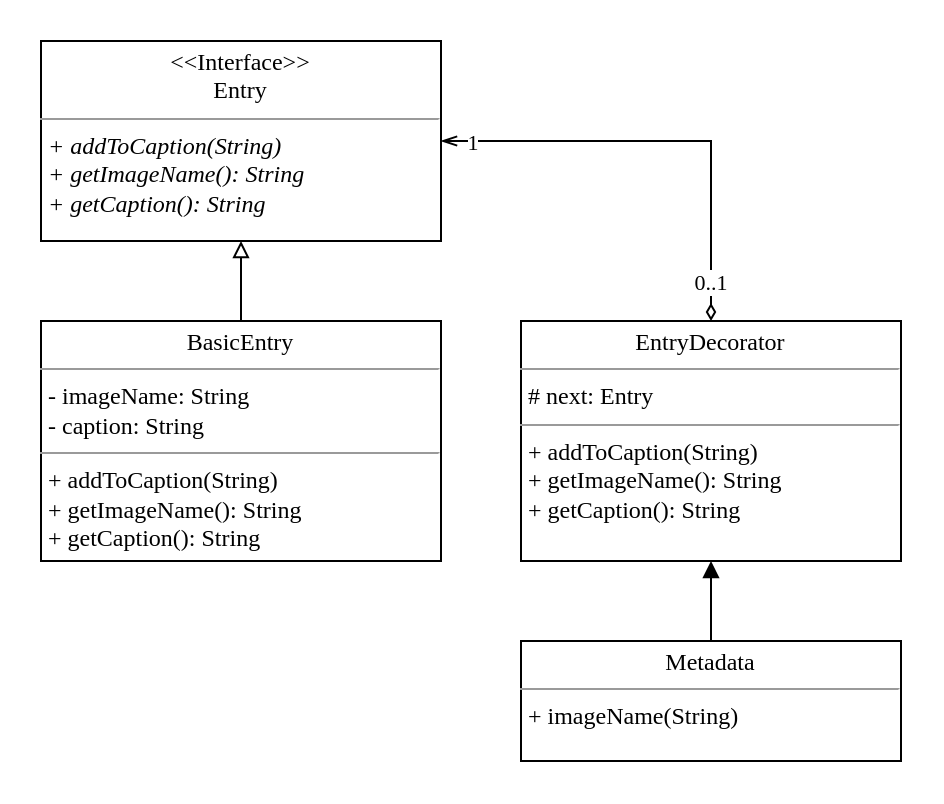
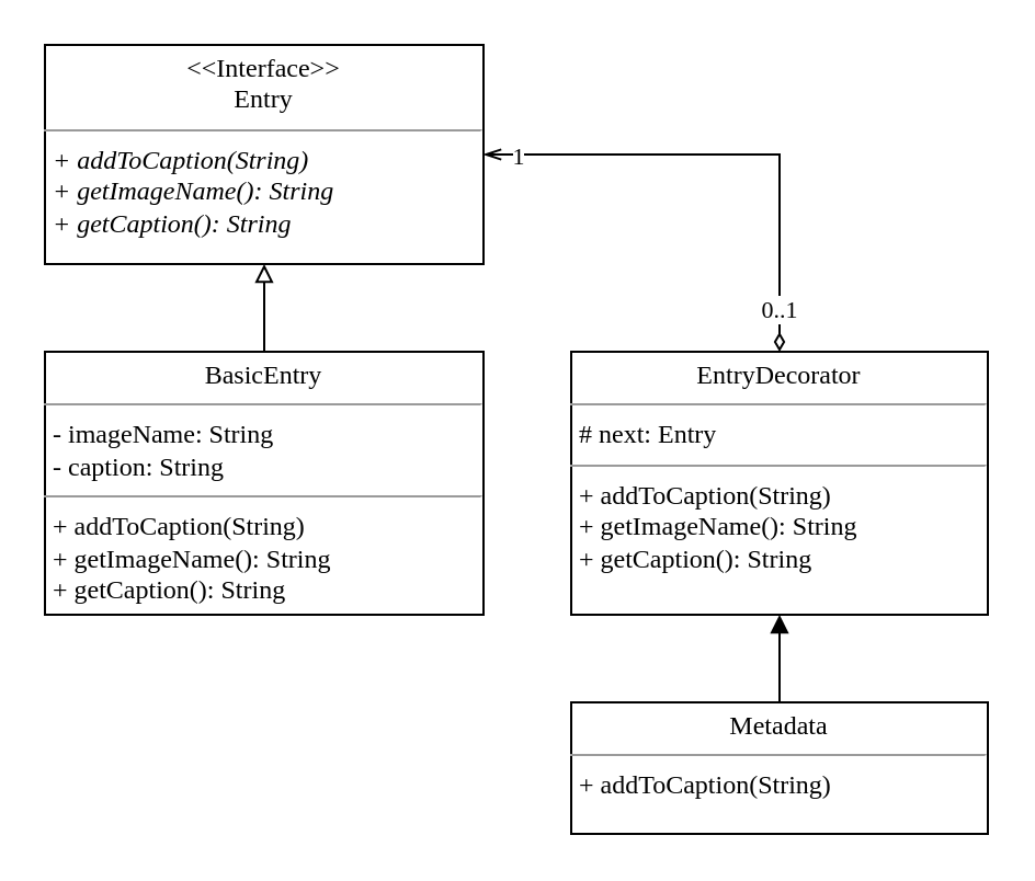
  <mxCell id="0" />
  <mxCell id="1" parent="0" />
  <mxCell id="2" value="&lt;p style=&quot;margin: 0px ; margin-top: 4px ; text-align: center&quot;&gt;&amp;lt;&amp;lt;Interface&amp;gt;&amp;gt;&lt;br&gt;Entry&lt;/p&gt;&lt;hr size=&quot;1&quot;&gt;&lt;p style=&quot;margin: 0px ; margin-left: 4px&quot;&gt;&lt;/p&gt;&lt;p style=&quot;margin: 0px ; margin-left: 4px&quot;&gt;&lt;i&gt;+ addToCaption(String)&lt;br&gt;+ getImageName(): String&lt;/i&gt;&lt;/p&gt;&lt;p style=&quot;margin: 0px ; margin-left: 4px&quot;&gt;&lt;i&gt;+ getCaption(): String&lt;/i&gt;&lt;/p&gt;" style="verticalAlign=top;align=left;overflow=fill;fontSize=12;fontFamily=Fira Code;html=1;fontStyle=0" vertex="1" parent="1"><mxGeometry x="20" y="20" width="200" height="100" as="geometry" /></mxCell>
  <mxCell id="3" style="edgeStyle=orthogonalEdgeStyle;rounded=0;orthogonalLoop=1;jettySize=auto;html=1;entryX=0.5;entryY=1;entryDx=0;entryDy=0;endArrow=block;endFill=0;fontFamily=Fira Code;fontStyle=0" edge="1" parent="1" source="4" target="2"><mxGeometry relative="1" as="geometry" /></mxCell>
  <mxCell id="4" value="&lt;p style=&quot;margin: 0px ; margin-top: 4px ; text-align: center&quot;&gt;BasicEntry&lt;/p&gt;&lt;hr size=&quot;1&quot;&gt;&lt;p style=&quot;margin: 0px ; margin-left: 4px&quot;&gt;- imageName: String&lt;br&gt;- caption: String&lt;/p&gt;&lt;hr size=&quot;1&quot;&gt;&lt;p style=&quot;margin: 0px ; margin-left: 4px&quot;&gt;+ addToCaption(String)&lt;br&gt;+ getImageName(): String&lt;/p&gt;&lt;p style=&quot;margin: 0px ; margin-left: 4px&quot;&gt;+ getCaption(): String&lt;/p&gt;" style="verticalAlign=top;align=left;overflow=fill;fontSize=12;fontFamily=Fira Code;html=1;fillColor=#ffffff;fontStyle=0" vertex="1" parent="1"><mxGeometry x="20" y="160" width="200" height="120" as="geometry" /></mxCell>
  <mxCell id="5" style="edgeStyle=orthogonalEdgeStyle;rounded=0;orthogonalLoop=1;jettySize=auto;html=1;entryX=1;entryY=0.5;entryDx=0;entryDy=0;endArrow=openThin;endFill=0;startArrow=diamondThin;startFill=0;fontFamily=Fira Code;fontStyle=0" edge="1" parent="1" source="8" target="2"><mxGeometry relative="1" as="geometry"><Array as="points"><mxPoint x="355" y="70" /></Array></mxGeometry></mxCell>
  <mxCell id="6" value="1" style="edgeLabel;html=1;align=center;verticalAlign=middle;resizable=0;points=[];fontFamily=Fira Code;fontStyle=0" vertex="1" connectable="0" parent="5"><mxGeometry x="0.869" relative="1" as="geometry"><mxPoint as="offset" /></mxGeometry></mxCell>
  <mxCell id="7" value="0..1" style="edgeLabel;html=1;align=center;verticalAlign=middle;resizable=0;points=[];fontFamily=Fira Code;fontStyle=0" vertex="1" connectable="0" parent="5"><mxGeometry x="-0.825" y="1" relative="1" as="geometry"><mxPoint as="offset" /></mxGeometry></mxCell>
  <mxCell id="8" value="&lt;p style=&quot;margin: 0px ; margin-top: 4px ; text-align: center&quot;&gt;EntryDecorator&lt;/p&gt;&lt;hr size=&quot;1&quot;&gt;&lt;p style=&quot;margin: 0px ; margin-left: 4px&quot;&gt;# next: Entry&lt;br&gt;&lt;/p&gt;&lt;hr size=&quot;1&quot;&gt;&lt;p style=&quot;margin: 0px ; margin-left: 4px&quot;&gt;+ addToCaption(String)&lt;br&gt;+ getImageName(): String&lt;/p&gt;&lt;p style=&quot;margin: 0px ; margin-left: 4px&quot;&gt;+ getCaption(): String&lt;/p&gt;" style="verticalAlign=top;align=left;overflow=fill;fontSize=12;fontFamily=Fira Code;html=1;fillColor=#ffffff;fontStyle=0" vertex="1" parent="1"><mxGeometry x="260" y="160" width="190" height="120" as="geometry" /></mxCell>
  <mxCell id="9" style="edgeStyle=orthogonalEdgeStyle;rounded=0;orthogonalLoop=1;jettySize=auto;html=1;entryX=0.5;entryY=1;entryDx=0;entryDy=0;startArrow=none;startFill=0;endArrow=block;endFill=1;fontFamily=Fira Code;fontStyle=0" edge="1" parent="1" source="10" target="8"><mxGeometry relative="1" as="geometry" /></mxCell>
- <mxCell id="10" value="&lt;p style=&quot;margin: 0px ; margin-top: 4px ; text-align: center&quot;&gt;&lt;span&gt;Metadata&lt;/span&gt;&lt;/p&gt;&lt;hr size=&quot;1&quot;&gt;&lt;p style=&quot;margin: 0px ; margin-left: 4px&quot;&gt;+ imageName(String)&lt;br&gt;&lt;/p&gt;" style="verticalAlign=top;align=left;overflow=fill;fontSize=12;fontFamily=Fira Code;html=1;fillColor=#ffffff;fontStyle=0" vertex="1" parent="1"><mxGeometry x="260" y="320" width="190" height="60" as="geometry" /></mxCell>
+ <mxCell id="10" value="&lt;p style=&quot;margin: 0px ; margin-top: 4px ; text-align: center&quot;&gt;&lt;span&gt;Metadata&lt;/span&gt;&lt;/p&gt;&lt;hr size=&quot;1&quot;&gt;&lt;p style=&quot;margin: 0px ; margin-left: 4px&quot;&gt;+ addToCaption(String)&lt;br&gt;&lt;/p&gt;" style="verticalAlign=top;align=left;overflow=fill;fontSize=12;fontFamily=Fira Code;html=1;fillColor=#ffffff;fontStyle=0" vertex="1" parent="1"><mxGeometry x="260" y="320" width="190" height="60" as="geometry" /></mxCell>
